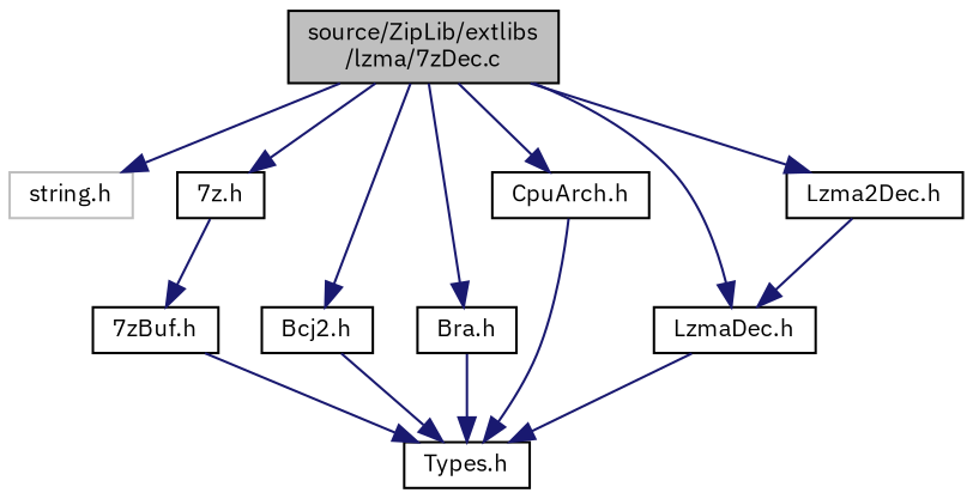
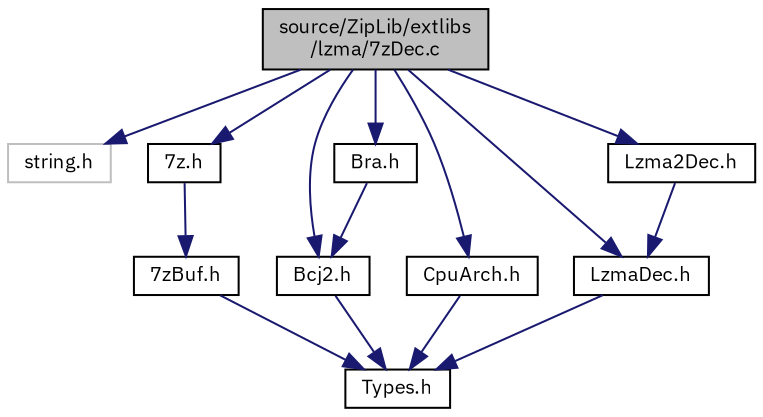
  digraph {
    fontname="IBM Plex Sans"
    node [color=black fillcolor=white fontname="IBM Plex Sans" fontsize=10 shape=record style=filled]
    edge [color=midnightblue fontname="IBM Plex Sans" fontsize=10 labelfontname=Helvetica labelfontsize=10 style=solid]
    n1 [fillcolor=grey75 fontcolor=black height=0.2 label="source/ZipLib/extlibs\l/lzma/7zDec.c" width=0.4]
    n2 [color=grey75 height=0.2 label="string.h" width=0.4]
    n3 [height=0.2 label="7z.h" width=0.4]
    n4 [height=0.2 label="Bcj2.h" width=0.4]
    n5 [height=0.2 label="Bra.h" width=0.4]
    n6 [height=0.2 label="CpuArch.h" width=0.4]
    n7 [height=0.2 label="LzmaDec.h" width=0.4]
    n8 [height=0.2 label="Lzma2Dec.h" width=0.4]
    n9 [height=0.2 label="7zBuf.h" width=0.4]
    n10 [height=0.2 label="Types.h" width=0.4]
    n1 -> n2
    n1 -> n3
    n1 -> n4
    n1 -> n5
    n1 -> n6
    n1 -> n7
    n1 -> n8
    n3 -> n9
    n4 -> n10
-   n5 -> n10
+   n5 -> n4
    n6 -> n10
    n7 -> n10
    n8 -> n7
    n9 -> n10
  }
